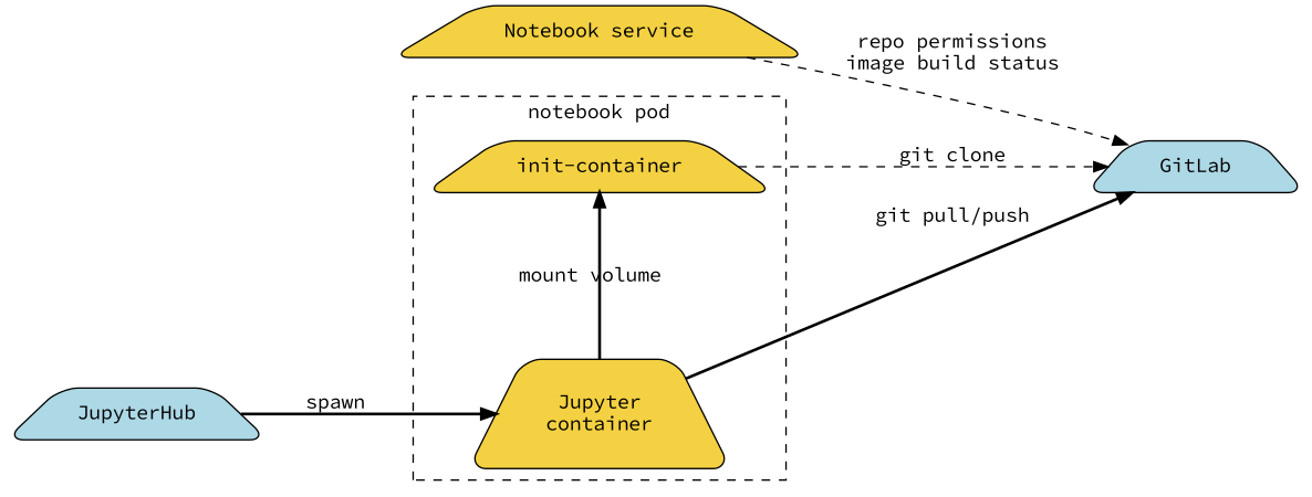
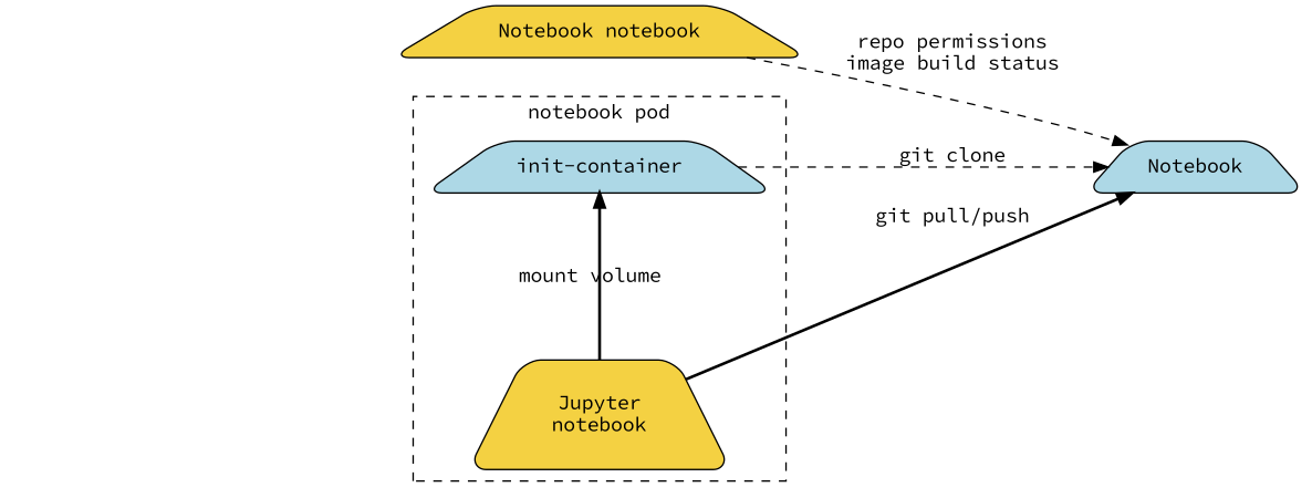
  strict digraph {
    compound=true
    fontname="Source Code Pro"
    newrank=true
    nodesep=0.8
    rankdir=LR
    node [fillcolor="#f4d142" fontname="Source Code Pro" shape=trapezium style="filled,rounded"]
    edge [fontname="Source Code Pro" style=bold]
-   n1 [label="Jupyter\ncontainer"]
-   "init-container"
-   GitLab [fillcolor=lightblue]
-   JupyterHub [fillcolor=lightblue]
-   n5 [label="Notebook service"]
+   n1 [label="Jupyter\nnotebook"]
+   "init-container" [fillcolor=lightblue]
+   GitLab [fillcolor=lightblue label=Notebook]
+   n5 [label="Notebook notebook"]
    subgraph cluster_1 {
      label="notebook pod"
      style=dashed
      subgraph sub_2 {
        label="notebook pod"
        rank=same
        style=dashed
        n1
        "init-container"
      }
    }
    n1 -> "init-container" [label=" mount volume"]
    n1 -> GitLab [label=" git pull/push"]
    "init-container" -> GitLab [label=" git clone" style=dashed]
-   JupyterHub -> n1 [label=" spawn"]
    n5 -> GitLab [label=" repo permissions\n image build status" style=dashed]
  }
